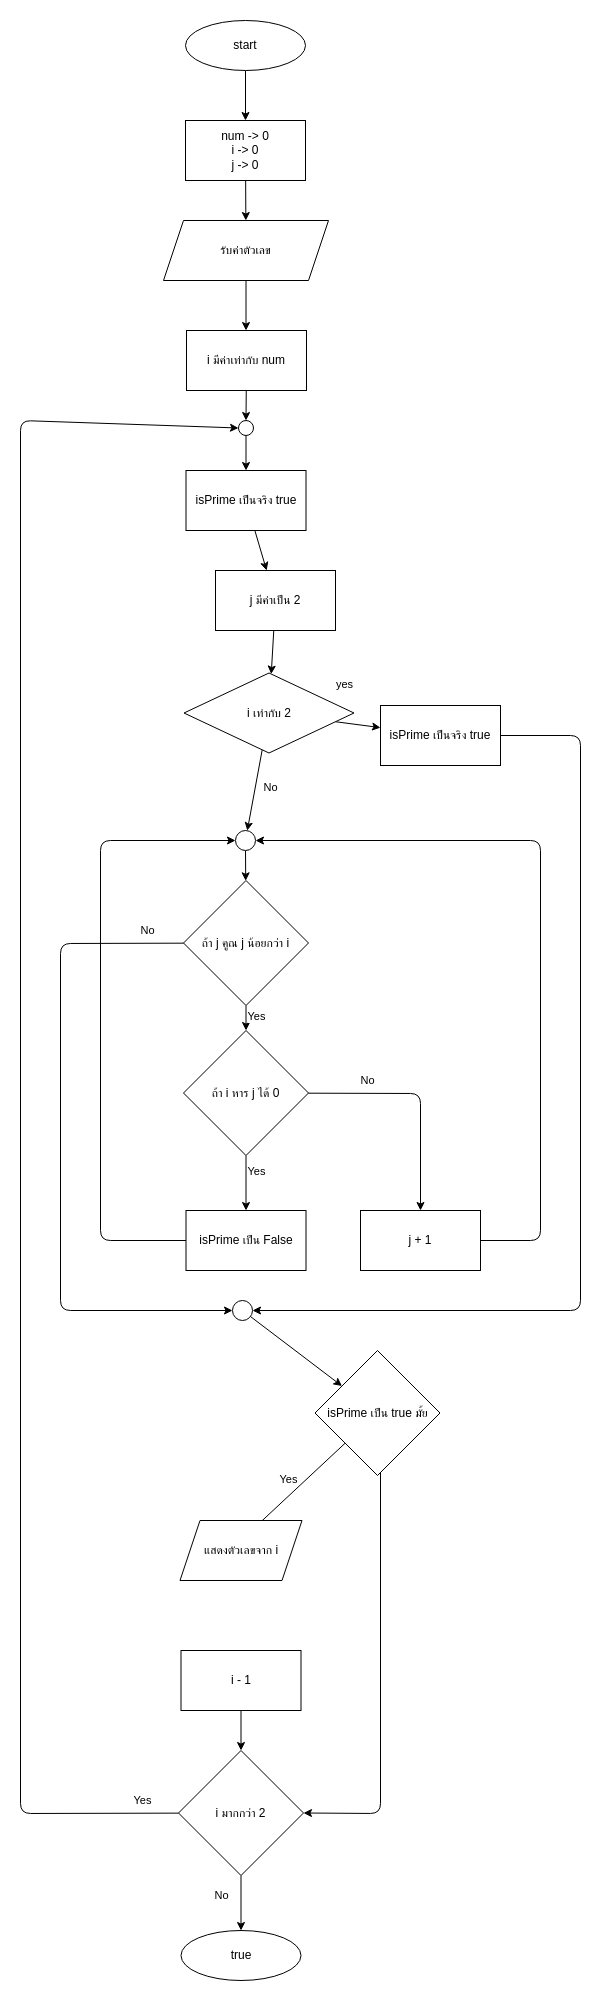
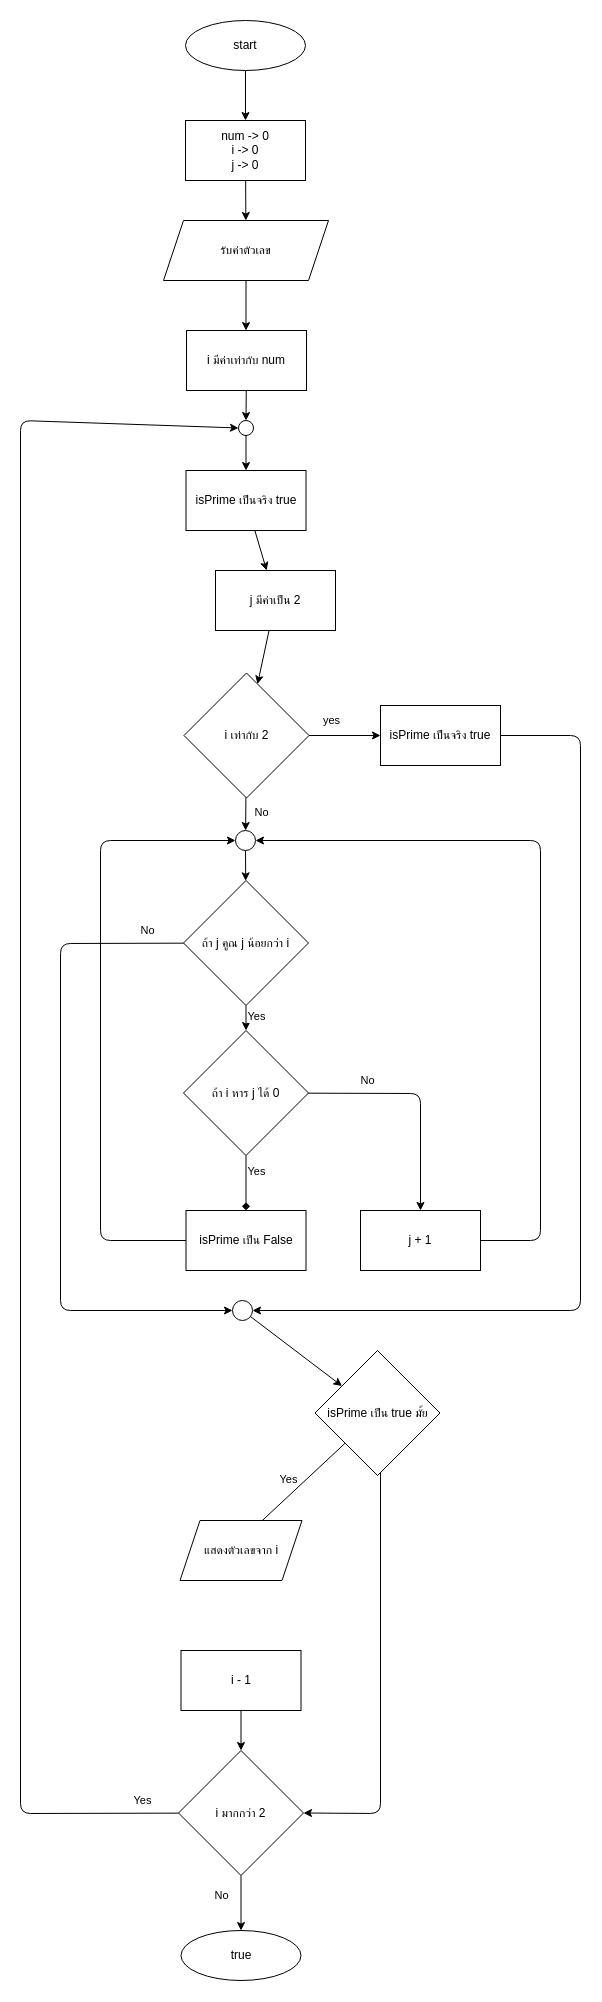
  <mxCell id="0" />
  <mxCell id="1" parent="0" />
  <mxCell id="2" value="" style="edgeStyle=none;html=1;" parent="1" source="3" target="5" edge="1"><mxGeometry relative="1" as="geometry" /></mxCell>
  <mxCell id="3" value="start" style="ellipse;whiteSpace=wrap;html=1;" parent="1" vertex="1"><mxGeometry x="185" y="20" width="120" height="50" as="geometry" /></mxCell>
  <mxCell id="4" value="" style="edgeStyle=none;html=1;" parent="1" source="5" target="7" edge="1"><mxGeometry relative="1" as="geometry" /></mxCell>
  <mxCell id="5" value="num -&amp;gt; 0&lt;div&gt;i -&amp;gt; 0&lt;/div&gt;&lt;div&gt;j -&amp;gt; 0&lt;/div&gt;" style="rounded=0;whiteSpace=wrap;html=1;" parent="1" vertex="1"><mxGeometry x="185" y="120" width="120" height="60" as="geometry" /></mxCell>
  <mxCell id="6" value="" style="edgeStyle=none;html=1;" parent="1" source="7" edge="1"><mxGeometry relative="1" as="geometry"><mxPoint x="245.5" y="330" as="targetPoint" /></mxGeometry></mxCell>
  <mxCell id="7" value="รับค่าตัวเลข" style="shape=parallelogram;perimeter=parallelogramPerimeter;whiteSpace=wrap;html=1;fixedSize=1;" parent="1" vertex="1"><mxGeometry x="163" y="220" width="165" height="60" as="geometry" /></mxCell>
  <mxCell id="8" value="" style="edgeStyle=none;html=1;" edge="1" parent="1" source="9" target="42"><mxGeometry relative="1" as="geometry" /></mxCell>
  <mxCell id="9" value="i มีค่าเท่ากับ num" style="rounded=0;whiteSpace=wrap;html=1;" parent="1" vertex="1"><mxGeometry x="186" y="330" width="120" height="60" as="geometry" /></mxCell>
  <mxCell id="10" value="" style="edgeStyle=none;html=1;" edge="1" parent="1" source="14" target="51"><mxGeometry relative="1" as="geometry" /></mxCell>
  <mxCell id="11" value="yes" style="edgeLabel;html=1;align=center;verticalAlign=middle;resizable=0;points=[];" vertex="1" connectable="0" parent="10"><mxGeometry x="-0.563" y="1" relative="1" as="geometry"><mxPoint x="84" y="-84" as="offset" /></mxGeometry></mxCell>
  <mxCell id="12" value="No" style="edgeLabel;html=1;align=center;verticalAlign=middle;resizable=0;points=[];" vertex="1" connectable="0" parent="10"><mxGeometry x="-0.102" y="2" relative="1" as="geometry"><mxPoint x="13" as="offset" /></mxGeometry></mxCell>
  <mxCell id="13" value="" style="edgeStyle=none;html=1;" edge="1" parent="1" source="14" target="44"><mxGeometry relative="1" as="geometry" /></mxCell>
- <mxCell id="14" value="i เท่ากับ 2" style="rhombus;whiteSpace=wrap;html=1;" parent="1" vertex="1"><mxGeometry x="183.5" y="672.5" width="170" height="80" as="geometry" /></mxCell>
+ <mxCell id="14" value="i เท่ากับ 2" style="rhombus;whiteSpace=wrap;html=1;" parent="1" vertex="1"><mxGeometry x="183.5" y="672.5" width="125" height="125" as="geometry" /></mxCell>
  <mxCell id="15" value="" style="edgeStyle=none;html=1;" edge="1" parent="1" source="16" target="49"><mxGeometry relative="1" as="geometry" /></mxCell>
  <mxCell id="16" value="i - 1" style="rounded=0;whiteSpace=wrap;html=1;" parent="1" vertex="1"><mxGeometry x="180.5" y="1650" width="120" height="60" as="geometry" /></mxCell>
  <mxCell id="17" value="" style="edgeStyle=none;html=1;" edge="1" parent="1" source="18" target="20"><mxGeometry relative="1" as="geometry" /></mxCell>
  <mxCell id="18" value="isPrime เป็นจริง true" style="rounded=0;whiteSpace=wrap;html=1;" parent="1" vertex="1"><mxGeometry x="185.5" y="470" width="120" height="60" as="geometry" /></mxCell>
  <mxCell id="19" value="" style="edgeStyle=none;html=1;" edge="1" parent="1" source="20" target="14"><mxGeometry relative="1" as="geometry" /></mxCell>
  <mxCell id="20" value="j มีค่าเป็น 2" style="rounded=0;whiteSpace=wrap;html=1;" parent="1" vertex="1"><mxGeometry x="215" y="570" width="120" height="60" as="geometry" /></mxCell>
  <mxCell id="21" value="" style="edgeStyle=none;html=1;" edge="1" parent="1" source="25" target="32"><mxGeometry relative="1" as="geometry" /></mxCell>
  <mxCell id="22" value="Yes" style="edgeLabel;html=1;align=center;verticalAlign=middle;resizable=0;points=[];" vertex="1" connectable="0" parent="21"><mxGeometry x="-0.231" y="-1" relative="1" as="geometry"><mxPoint x="11" as="offset" /></mxGeometry></mxCell>
  <mxCell id="23" style="edgeStyle=none;html=1;entryX=0;entryY=0.5;entryDx=0;entryDy=0;" edge="1" parent="1" source="25" target="53"><mxGeometry relative="1" as="geometry"><Array as="points"><mxPoint x="60" y="943" /><mxPoint x="60" y="1310" /></Array></mxGeometry></mxCell>
  <mxCell id="24" value="No" style="edgeLabel;html=1;align=center;verticalAlign=middle;resizable=0;points=[];" vertex="1" connectable="0" parent="23"><mxGeometry x="-0.887" y="1" relative="1" as="geometry"><mxPoint y="-14" as="offset" /></mxGeometry></mxCell>
  <mxCell id="25" value="ถ้า j คูณ j น้อยกว่า i" style="rhombus;whiteSpace=wrap;html=1;" parent="1" vertex="1"><mxGeometry x="183" y="880" width="125" height="125" as="geometry" /></mxCell>
  <mxCell id="26" style="edgeStyle=none;html=1;entryX=1;entryY=0.5;entryDx=0;entryDy=0;" edge="1" parent="1" source="27" target="51"><mxGeometry relative="1" as="geometry"><Array as="points"><mxPoint x="540" y="1240" /><mxPoint x="540" y="840" /></Array></mxGeometry></mxCell>
  <mxCell id="27" value="j + 1" style="rounded=0;whiteSpace=wrap;html=1;" parent="1" vertex="1"><mxGeometry x="360" y="1210" width="120" height="60" as="geometry" /></mxCell>
- <mxCell id="28" value="" style="edgeStyle=none;html=1;" edge="1" parent="1" source="32" target="34"><mxGeometry relative="1" as="geometry" /></mxCell>
+ <mxCell id="28" value="" style="edgeStyle=none;html=1;endArrow=diamond;" edge="1" parent="1" source="32" target="34"><mxGeometry relative="1" as="geometry" /></mxCell>
  <mxCell id="29" value="Yes" style="edgeLabel;html=1;align=center;verticalAlign=middle;resizable=0;points=[];" vertex="1" connectable="0" parent="28"><mxGeometry x="-0.523" y="3" relative="1" as="geometry"><mxPoint x="7" y="2" as="offset" /></mxGeometry></mxCell>
  <mxCell id="30" style="edgeStyle=none;html=1;entryX=0.5;entryY=0;entryDx=0;entryDy=0;" edge="1" parent="1" source="32" target="27"><mxGeometry relative="1" as="geometry"><Array as="points"><mxPoint x="420" y="1093" /></Array></mxGeometry></mxCell>
  <mxCell id="31" value="No" style="edgeLabel;html=1;align=center;verticalAlign=middle;resizable=0;points=[];" vertex="1" connectable="0" parent="30"><mxGeometry x="-0.484" y="4" relative="1" as="geometry"><mxPoint y="-9" as="offset" /></mxGeometry></mxCell>
  <mxCell id="32" value="ถ้า i หาร j ได้ 0" style="rhombus;whiteSpace=wrap;html=1;direction=south;" parent="1" vertex="1"><mxGeometry x="183" y="1030" width="125" height="125" as="geometry" /></mxCell>
  <mxCell id="33" style="edgeStyle=none;html=1;entryX=0;entryY=0.5;entryDx=0;entryDy=0;" edge="1" parent="1" source="34" target="51"><mxGeometry relative="1" as="geometry"><Array as="points"><mxPoint x="100" y="1240" /><mxPoint x="100" y="840" /></Array></mxGeometry></mxCell>
  <mxCell id="34" value="isPrime เป็น False" style="rounded=0;whiteSpace=wrap;html=1;" parent="1" vertex="1"><mxGeometry x="185.5" y="1210" width="120" height="60" as="geometry" /></mxCell>
  <mxCell id="35" value="" style="edgeStyle=none;html=1;" parent="1" source="38" edge="1"><mxGeometry relative="1" as="geometry"><mxPoint x="240.381" y="1540" as="targetPoint" /></mxGeometry></mxCell>
  <mxCell id="36" value="Yes" style="edgeLabel;html=1;align=center;verticalAlign=middle;resizable=0;points=[];" parent="35" vertex="1" connectable="0"><mxGeometry x="-0.212" relative="1" as="geometry"><mxPoint x="-16" y="-2" as="offset" /></mxGeometry></mxCell>
  <mxCell id="37" style="edgeStyle=none;html=1;entryX=1;entryY=0.5;entryDx=0;entryDy=0;" edge="1" parent="1" source="38" target="49"><mxGeometry relative="1" as="geometry"><Array as="points"><mxPoint x="380" y="1413" /><mxPoint x="380" y="1813" /></Array></mxGeometry></mxCell>
  <mxCell id="38" value="isPrime เป็น true มั้ย" style="rhombus;whiteSpace=wrap;html=1;" parent="1" vertex="1"><mxGeometry x="314.5" y="1350" width="125" height="125" as="geometry" /></mxCell>
  <mxCell id="39" value="แสดงตัวเลขจาก i" style="shape=parallelogram;perimeter=parallelogramPerimeter;whiteSpace=wrap;html=1;fixedSize=1;" parent="1" vertex="1"><mxGeometry x="179.5" y="1520" width="122" height="60" as="geometry" /></mxCell>
  <mxCell id="40" value="true" style="ellipse;whiteSpace=wrap;html=1;" parent="1" vertex="1"><mxGeometry x="180.5" y="1930" width="120" height="50" as="geometry" /></mxCell>
  <mxCell id="41" style="edgeStyle=none;html=1;entryX=0.5;entryY=0;entryDx=0;entryDy=0;" edge="1" parent="1" source="42" target="18"><mxGeometry relative="1" as="geometry" /></mxCell>
  <mxCell id="42" value="" style="ellipse;whiteSpace=wrap;html=1;aspect=fixed;" parent="1" vertex="1"><mxGeometry x="238" y="420" width="15" height="15" as="geometry" /></mxCell>
  <mxCell id="43" style="edgeStyle=none;html=1;entryX=1;entryY=0.5;entryDx=0;entryDy=0;" edge="1" parent="1" source="44" target="53"><mxGeometry relative="1" as="geometry"><Array as="points"><mxPoint x="580" y="735" /><mxPoint x="580" y="1310" /></Array></mxGeometry></mxCell>
  <mxCell id="44" value="isPrime เป็นจริง true" style="rounded=0;whiteSpace=wrap;html=1;" vertex="1" parent="1"><mxGeometry x="380" y="705" width="120" height="60" as="geometry" /></mxCell>
  <mxCell id="45" value="" style="edgeStyle=none;html=1;" edge="1" parent="1" source="49" target="40"><mxGeometry relative="1" as="geometry" /></mxCell>
  <mxCell id="46" value="No" style="edgeLabel;html=1;align=center;verticalAlign=middle;resizable=0;points=[];" vertex="1" connectable="0" parent="45"><mxGeometry x="-0.309" y="-3" relative="1" as="geometry"><mxPoint x="-17" as="offset" /></mxGeometry></mxCell>
  <mxCell id="47" style="edgeStyle=none;html=1;entryX=0;entryY=0.5;entryDx=0;entryDy=0;" edge="1" parent="1" source="49" target="42"><mxGeometry relative="1" as="geometry"><Array as="points"><mxPoint x="20" y="1813" /><mxPoint x="20" y="420" /></Array></mxGeometry></mxCell>
  <mxCell id="48" value="Yes" style="edgeLabel;html=1;align=center;verticalAlign=middle;resizable=0;points=[];" vertex="1" connectable="0" parent="47"><mxGeometry x="-0.957" y="-1" relative="1" as="geometry"><mxPoint x="1" y="-12" as="offset" /></mxGeometry></mxCell>
  <mxCell id="49" value="i มากกว่า 2" style="rhombus;whiteSpace=wrap;html=1;" vertex="1" parent="1"><mxGeometry x="178" y="1750" width="125" height="125" as="geometry" /></mxCell>
  <mxCell id="50" value="" style="edgeStyle=none;html=1;" edge="1" parent="1" source="51" target="25"><mxGeometry relative="1" as="geometry" /></mxCell>
  <mxCell id="51" value="" style="ellipse;whiteSpace=wrap;html=1;aspect=fixed;" vertex="1" parent="1"><mxGeometry x="235" y="830" width="20" height="20" as="geometry" /></mxCell>
  <mxCell id="52" value="" style="edgeStyle=none;html=1;" edge="1" parent="1" source="53" target="38"><mxGeometry relative="1" as="geometry" /></mxCell>
  <mxCell id="53" value="" style="ellipse;whiteSpace=wrap;html=1;aspect=fixed;" vertex="1" parent="1"><mxGeometry x="232" y="1300" width="20" height="20" as="geometry" /></mxCell>
